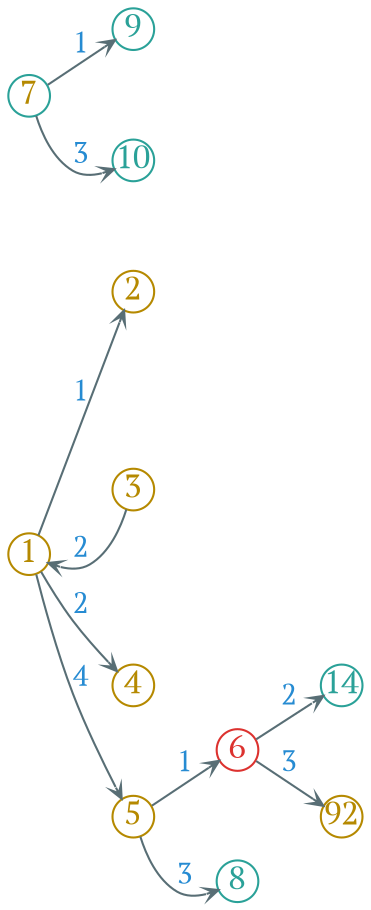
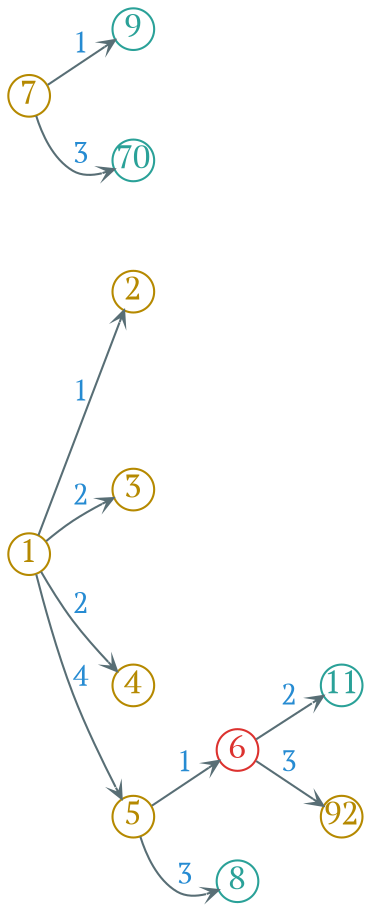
  digraph {
    fontname="PT Serif"
    nodesep=0.6
    rankdir=LR
    ranksep=0.3
    node [color="#b58900" fixedsize=true fontcolor="#b58900" fontname="PT Serif" fontsize=16 shape=circle]
    edge [arrowhead=vee arrowsize=0.6 color="#586e75" fontcolor="#268bd2" fontname="PT Serif" fontsize=14]
    1 [width=0.28]
    2 [width=0.28]
    3 [width=0.28]
    4 [width=0.28]
    5 [width=0.28]
    6 [color="#dc322f" fontcolor="#dc322f" width=0.28]
    8 [color="#2aa198" fontcolor="#2aa198" width=0.28]
-   11 [color="#2aa198" fontcolor="#2aa198" width=0.28 label=14]
+   11 [color="#2aa198" fontcolor="#2aa198" width=0.28]
    n9 [label=92 width=0.28]
-   7 [color="#2aa198" width=0.28]
+   7 [width=0.28]
    9 [color="#2aa198" fontcolor="#2aa198" width=0.28]
-   10 [color="#2aa198" fontcolor="#2aa198" width=0.28]
+   10 [color="#2aa198" fontcolor="#2aa198" width=0.28 label=70]
    1 -> 2 [label=1]
-   3 -> 1 [label=2]
+   1 -> 3 [label=2]
    1 -> 4 [label=2]
    1 -> 5 [label=4]
    5 -> 6 [label=1]
    5 -> 8 [label=3]
    6 -> 11 [label=2]
    6 -> n9 [label=3]
    7 -> 9 [label=1]
    7 -> 10 [label=3]
  }
